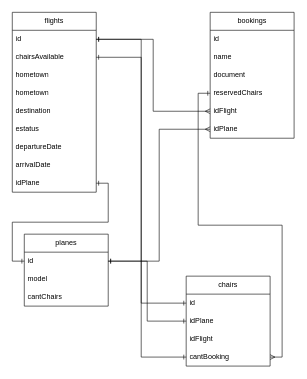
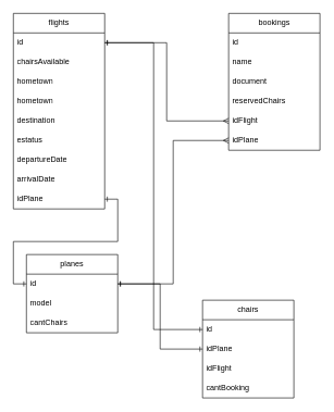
  <mxCell id="0" />
  <mxCell id="1" parent="0" />
  <mxCell id="2" value="flights" style="swimlane;fontStyle=0;childLayout=stackLayout;horizontal=1;startSize=30;horizontalStack=0;resizeParent=1;resizeParentMax=0;resizeLast=0;collapsible=1;marginBottom=0;whiteSpace=wrap;html=1;" vertex="1" parent="1"><mxGeometry x="20" y="20" width="140" height="300" as="geometry" /></mxCell>
  <mxCell id="3" value="id" style="text;strokeColor=none;fillColor=none;align=left;verticalAlign=middle;spacingLeft=4;spacingRight=4;overflow=hidden;points=[[0,0.5],[1,0.5]];portConstraint=eastwest;rotatable=0;whiteSpace=wrap;html=1;" vertex="1" parent="2"><mxGeometry y="30" width="140" height="30" as="geometry" /></mxCell>
  <mxCell id="4" value="chairsAvailable" style="text;strokeColor=none;fillColor=none;align=left;verticalAlign=middle;spacingLeft=4;spacingRight=4;overflow=hidden;points=[[0,0.5],[1,0.5]];portConstraint=eastwest;rotatable=0;whiteSpace=wrap;html=1;" vertex="1" parent="2"><mxGeometry y="60" width="140" height="30" as="geometry" /></mxCell>
  <mxCell id="5" value="hometown" style="text;strokeColor=none;fillColor=none;align=left;verticalAlign=middle;spacingLeft=4;spacingRight=4;overflow=hidden;points=[[0,0.5],[1,0.5]];portConstraint=eastwest;rotatable=0;whiteSpace=wrap;html=1;" vertex="1" parent="2"><mxGeometry y="90" width="140" height="30" as="geometry" /></mxCell>
  <mxCell id="6" value="hometown" style="text;strokeColor=none;fillColor=none;align=left;verticalAlign=middle;spacingLeft=4;spacingRight=4;overflow=hidden;points=[[0,0.5],[1,0.5]];portConstraint=eastwest;rotatable=0;whiteSpace=wrap;html=1;" vertex="1" parent="2"><mxGeometry y="120" width="140" height="30" as="geometry" /></mxCell>
  <mxCell id="7" value="destination" style="text;strokeColor=none;fillColor=none;align=left;verticalAlign=middle;spacingLeft=4;spacingRight=4;overflow=hidden;points=[[0,0.5],[1,0.5]];portConstraint=eastwest;rotatable=0;whiteSpace=wrap;html=1;" vertex="1" parent="2"><mxGeometry y="150" width="140" height="30" as="geometry" /></mxCell>
  <mxCell id="8" value="estatus" style="text;strokeColor=none;fillColor=none;align=left;verticalAlign=middle;spacingLeft=4;spacingRight=4;overflow=hidden;points=[[0,0.5],[1,0.5]];portConstraint=eastwest;rotatable=0;whiteSpace=wrap;html=1;" vertex="1" parent="2"><mxGeometry y="180" width="140" height="30" as="geometry" /></mxCell>
  <mxCell id="9" value="departureDate" style="text;strokeColor=none;fillColor=none;align=left;verticalAlign=middle;spacingLeft=4;spacingRight=4;overflow=hidden;points=[[0,0.5],[1,0.5]];portConstraint=eastwest;rotatable=0;whiteSpace=wrap;html=1;" vertex="1" parent="2"><mxGeometry y="210" width="140" height="30" as="geometry" /></mxCell>
  <mxCell id="10" value="arrivalDate" style="text;strokeColor=none;fillColor=none;align=left;verticalAlign=middle;spacingLeft=4;spacingRight=4;overflow=hidden;points=[[0,0.5],[1,0.5]];portConstraint=eastwest;rotatable=0;whiteSpace=wrap;html=1;" vertex="1" parent="2"><mxGeometry y="240" width="140" height="30" as="geometry" /></mxCell>
  <mxCell id="11" value="idPlane" style="text;strokeColor=none;fillColor=none;align=left;verticalAlign=middle;spacingLeft=4;spacingRight=4;overflow=hidden;points=[[0,0.5],[1,0.5]];portConstraint=eastwest;rotatable=0;whiteSpace=wrap;html=1;" vertex="1" parent="2"><mxGeometry y="270" width="140" height="30" as="geometry" /></mxCell>
  <mxCell id="12" value="bookings" style="swimlane;fontStyle=0;childLayout=stackLayout;horizontal=1;startSize=30;horizontalStack=0;resizeParent=1;resizeParentMax=0;resizeLast=0;collapsible=1;marginBottom=0;whiteSpace=wrap;html=1;" vertex="1" parent="1"><mxGeometry x="350" y="20" width="140" height="210" as="geometry" /></mxCell>
  <mxCell id="13" value="id" style="text;strokeColor=none;fillColor=none;align=left;verticalAlign=middle;spacingLeft=4;spacingRight=4;overflow=hidden;points=[[0,0.5],[1,0.5]];portConstraint=eastwest;rotatable=0;whiteSpace=wrap;html=1;" vertex="1" parent="12"><mxGeometry y="30" width="140" height="30" as="geometry" /></mxCell>
  <mxCell id="14" value="name" style="text;strokeColor=none;fillColor=none;align=left;verticalAlign=middle;spacingLeft=4;spacingRight=4;overflow=hidden;points=[[0,0.5],[1,0.5]];portConstraint=eastwest;rotatable=0;whiteSpace=wrap;html=1;" vertex="1" parent="12"><mxGeometry y="60" width="140" height="30" as="geometry" /></mxCell>
  <mxCell id="15" value="document" style="text;strokeColor=none;fillColor=none;align=left;verticalAlign=middle;spacingLeft=4;spacingRight=4;overflow=hidden;points=[[0,0.5],[1,0.5]];portConstraint=eastwest;rotatable=0;whiteSpace=wrap;html=1;" vertex="1" parent="12"><mxGeometry y="90" width="140" height="30" as="geometry" /></mxCell>
  <mxCell id="16" value="reservedChairs" style="text;strokeColor=none;fillColor=none;align=left;verticalAlign=middle;spacingLeft=4;spacingRight=4;overflow=hidden;points=[[0,0.5],[1,0.5]];portConstraint=eastwest;rotatable=0;whiteSpace=wrap;html=1;" vertex="1" parent="12"><mxGeometry y="120" width="140" height="30" as="geometry" /></mxCell>
  <mxCell id="17" value="idFlight" style="text;strokeColor=none;fillColor=none;align=left;verticalAlign=middle;spacingLeft=4;spacingRight=4;overflow=hidden;points=[[0,0.5],[1,0.5]];portConstraint=eastwest;rotatable=0;whiteSpace=wrap;html=1;" vertex="1" parent="12"><mxGeometry y="150" width="140" height="30" as="geometry" /></mxCell>
  <mxCell id="18" value="idPlane" style="text;strokeColor=none;fillColor=none;align=left;verticalAlign=middle;spacingLeft=4;spacingRight=4;overflow=hidden;points=[[0,0.5],[1,0.5]];portConstraint=eastwest;rotatable=0;whiteSpace=wrap;html=1;" vertex="1" parent="12"><mxGeometry y="180" width="140" height="30" as="geometry" /></mxCell>
  <mxCell id="19" value="planes" style="swimlane;fontStyle=0;childLayout=stackLayout;horizontal=1;startSize=30;horizontalStack=0;resizeParent=1;resizeParentMax=0;resizeLast=0;collapsible=1;marginBottom=0;whiteSpace=wrap;html=1;" vertex="1" parent="1"><mxGeometry x="40" y="390" width="140" height="120" as="geometry" /></mxCell>
  <mxCell id="20" value="id" style="text;strokeColor=none;fillColor=none;align=left;verticalAlign=middle;spacingLeft=4;spacingRight=4;overflow=hidden;points=[[0,0.5],[1,0.5]];portConstraint=eastwest;rotatable=0;whiteSpace=wrap;html=1;" vertex="1" parent="19"><mxGeometry y="30" width="140" height="30" as="geometry" /></mxCell>
  <mxCell id="21" value="model" style="text;strokeColor=none;fillColor=none;align=left;verticalAlign=middle;spacingLeft=4;spacingRight=4;overflow=hidden;points=[[0,0.5],[1,0.5]];portConstraint=eastwest;rotatable=0;whiteSpace=wrap;html=1;" vertex="1" parent="19"><mxGeometry y="60" width="140" height="30" as="geometry" /></mxCell>
  <mxCell id="22" value="cantChairs" style="text;strokeColor=none;fillColor=none;align=left;verticalAlign=middle;spacingLeft=4;spacingRight=4;overflow=hidden;points=[[0,0.5],[1,0.5]];portConstraint=eastwest;rotatable=0;whiteSpace=wrap;html=1;" vertex="1" parent="19"><mxGeometry y="90" width="140" height="30" as="geometry" /></mxCell>
  <mxCell id="23" value="chairs" style="swimlane;fontStyle=0;childLayout=stackLayout;horizontal=1;startSize=30;horizontalStack=0;resizeParent=1;resizeParentMax=0;resizeLast=0;collapsible=1;marginBottom=0;whiteSpace=wrap;html=1;" vertex="1" parent="1"><mxGeometry x="310" y="460" width="140" height="150" as="geometry" /></mxCell>
  <mxCell id="24" value="id" style="text;strokeColor=none;fillColor=none;align=left;verticalAlign=middle;spacingLeft=4;spacingRight=4;overflow=hidden;points=[[0,0.5],[1,0.5]];portConstraint=eastwest;rotatable=0;whiteSpace=wrap;html=1;" vertex="1" parent="23"><mxGeometry y="30" width="140" height="30" as="geometry" /></mxCell>
  <mxCell id="25" value="idPlane" style="text;strokeColor=none;fillColor=none;align=left;verticalAlign=middle;spacingLeft=4;spacingRight=4;overflow=hidden;points=[[0,0.5],[1,0.5]];portConstraint=eastwest;rotatable=0;whiteSpace=wrap;html=1;" vertex="1" parent="23"><mxGeometry y="60" width="140" height="30" as="geometry" /></mxCell>
  <mxCell id="26" value="idFlight" style="text;strokeColor=none;fillColor=none;align=left;verticalAlign=middle;spacingLeft=4;spacingRight=4;overflow=hidden;points=[[0,0.5],[1,0.5]];portConstraint=eastwest;rotatable=0;whiteSpace=wrap;html=1;" vertex="1" parent="23"><mxGeometry y="90" width="140" height="30" as="geometry" /></mxCell>
  <mxCell id="27" value="cantBooking" style="text;strokeColor=none;fillColor=none;align=left;verticalAlign=middle;spacingLeft=4;spacingRight=4;overflow=hidden;points=[[0,0.5],[1,0.5]];portConstraint=eastwest;rotatable=0;whiteSpace=wrap;html=1;" vertex="1" parent="23"><mxGeometry y="120" width="140" height="30" as="geometry" /></mxCell>
  <mxCell id="28" style="edgeStyle=orthogonalEdgeStyle;rounded=0;orthogonalLoop=1;jettySize=auto;html=1;exitX=1;exitY=0.5;exitDx=0;exitDy=0;startArrow=ERone;startFill=0;endArrow=ERmany;endFill=0;" edge="1" parent="1" source="3" target="17"><mxGeometry relative="1" as="geometry" /></mxCell>
  <mxCell id="29" style="edgeStyle=orthogonalEdgeStyle;rounded=0;orthogonalLoop=1;jettySize=auto;html=1;exitX=1;exitY=0.5;exitDx=0;exitDy=0;entryX=0;entryY=0.5;entryDx=0;entryDy=0;startArrow=ERone;startFill=0;endArrow=ERmany;endFill=0;" edge="1" parent="1" source="20" target="18"><mxGeometry relative="1" as="geometry" /></mxCell>
  <mxCell id="30" style="edgeStyle=orthogonalEdgeStyle;rounded=0;orthogonalLoop=1;jettySize=auto;html=1;entryX=1;entryY=0.5;entryDx=0;entryDy=0;startArrow=ERone;startFill=0;endArrow=ERone;endFill=0;" edge="1" parent="1" source="20" target="11"><mxGeometry relative="1" as="geometry" /></mxCell>
- <mxCell id="31" style="edgeStyle=orthogonalEdgeStyle;rounded=0;orthogonalLoop=1;jettySize=auto;html=1;startArrow=ERone;startFill=0;endArrow=ERone;endFill=0;" edge="1" parent="1" source="27" target="4"><mxGeometry relative="1" as="geometry" /></mxCell>
  <mxCell id="32" style="edgeStyle=orthogonalEdgeStyle;rounded=0;orthogonalLoop=1;jettySize=auto;html=1;entryX=0;entryY=0.5;entryDx=0;entryDy=0;startArrow=ERone;startFill=0;endArrow=ERone;endFill=0;" edge="1" parent="1" source="20" target="25"><mxGeometry relative="1" as="geometry" /></mxCell>
  <mxCell id="33" style="edgeStyle=orthogonalEdgeStyle;rounded=0;orthogonalLoop=1;jettySize=auto;html=1;entryX=0;entryY=0.5;entryDx=0;entryDy=0;endArrow=ERone;endFill=0;startArrow=ERone;startFill=0;" edge="1" parent="1" source="3" target="24"><mxGeometry relative="1" as="geometry" /></mxCell>
- <mxCell id="34" style="edgeStyle=orthogonalEdgeStyle;rounded=0;orthogonalLoop=1;jettySize=auto;html=1;endArrow=ERmany;endFill=0;startArrow=ERone;startFill=0;" edge="1" parent="1" source="16" target="27"><mxGeometry relative="1" as="geometry" /></mxCell>
